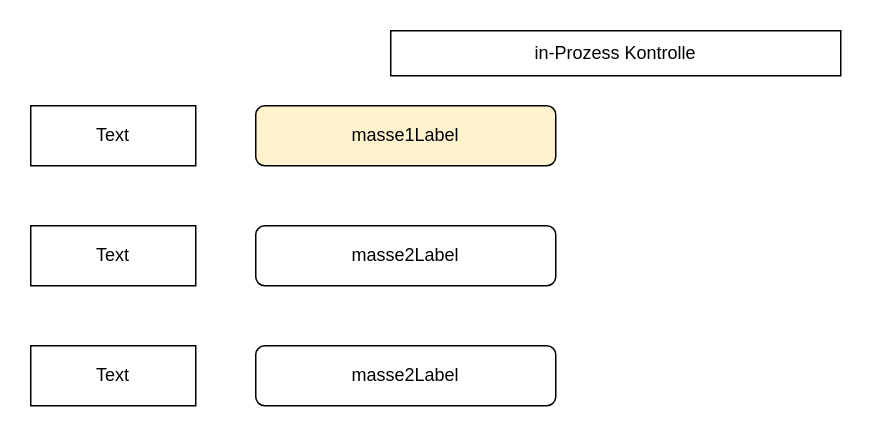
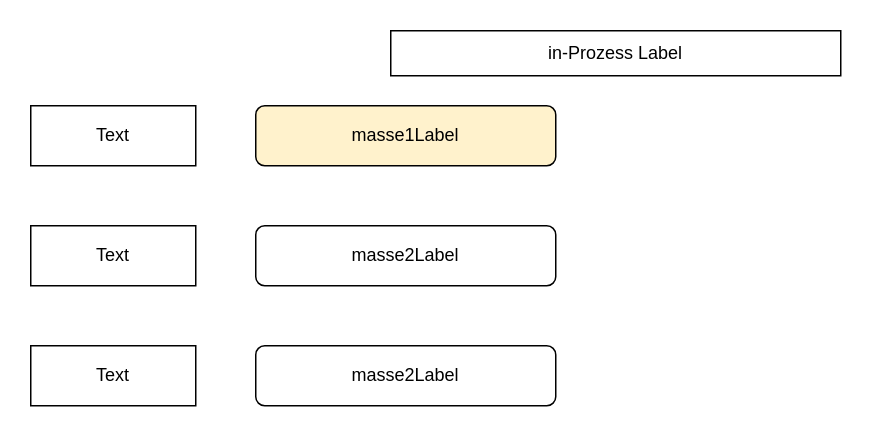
  <mxCell id="0" />
  <mxCell id="1" parent="0" />
  <mxCell id="2" value="masse1Label" style="rounded=1;whiteSpace=wrap;html=1;fillColor=#fff2cc;" vertex="1" parent="1"><mxGeometry x="170" y="70" width="200" height="40" as="geometry" /></mxCell>
  <mxCell id="3" value="Text" style="text;html=1;strokeColor=#000000;fillColor=none;align=center;verticalAlign=middle;whiteSpace=wrap;rounded=0;shadow=0;" vertex="1" parent="1"><mxGeometry x="20" y="70" width="110" height="40" as="geometry" /></mxCell>
  <mxCell id="4" value="Text" style="text;html=1;strokeColor=#000000;fillColor=none;align=center;verticalAlign=middle;whiteSpace=wrap;rounded=0;shadow=0;" vertex="1" parent="1"><mxGeometry x="20" y="150" width="110" height="40" as="geometry" /></mxCell>
  <mxCell id="5" value="Text" style="text;html=1;strokeColor=#000000;fillColor=none;align=center;verticalAlign=middle;whiteSpace=wrap;rounded=0;shadow=0;" vertex="1" parent="1"><mxGeometry x="20" y="230" width="110" height="40" as="geometry" /></mxCell>
- <mxCell id="6" value="in-Prozess Kontrolle" style="text;html=1;strokeColor=#000000;fillColor=none;align=center;verticalAlign=middle;whiteSpace=wrap;rounded=0;shadow=0;" vertex="1" parent="1"><mxGeometry x="260" y="20" width="300" height="30" as="geometry" /></mxCell>
+ <mxCell id="6" value="in-Prozess Label" style="text;html=1;strokeColor=#000000;fillColor=none;align=center;verticalAlign=middle;whiteSpace=wrap;rounded=0;shadow=0;" vertex="1" parent="1"><mxGeometry x="260" y="20" width="300" height="30" as="geometry" /></mxCell>
  <mxCell id="7" value="&lt;span style=&quot;&quot;&gt;masse2Label&lt;/span&gt;" style="rounded=1;whiteSpace=wrap;html=1;" vertex="1" parent="1"><mxGeometry x="170" y="150" width="200" height="40" as="geometry" /></mxCell>
  <mxCell id="8" value="&lt;span style=&quot;&quot;&gt;masse2Label&lt;/span&gt;" style="rounded=1;whiteSpace=wrap;html=1;" vertex="1" parent="1"><mxGeometry x="170" y="230" width="200" height="40" as="geometry" /></mxCell>
